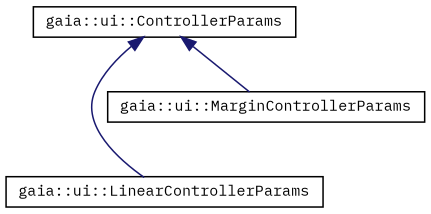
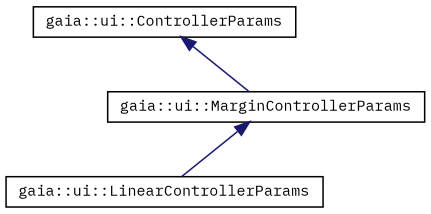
  digraph {
    fontname="IBM Plex Mono"
    node [color=black fillcolor=white fontname="IBM Plex Mono" fontsize=10 shape=record style=filled]
    edge [color=midnightblue dir=back fontname="IBM Plex Mono" fontsize=10 labelfontname=Helvetica labelfontsize=10 style=solid]
    n1 [height=0.2 label="gaia::ui::LinearControllerParams" width=0.4]
    n2 [height=0.2 label="gaia::ui::MarginControllerParams" width=0.4]
    n3 [height=0.2 label="gaia::ui::ControllerParams" width=0.4]
-   n3 -> n1
+   n2 -> n1
    n3 -> n2
  }
